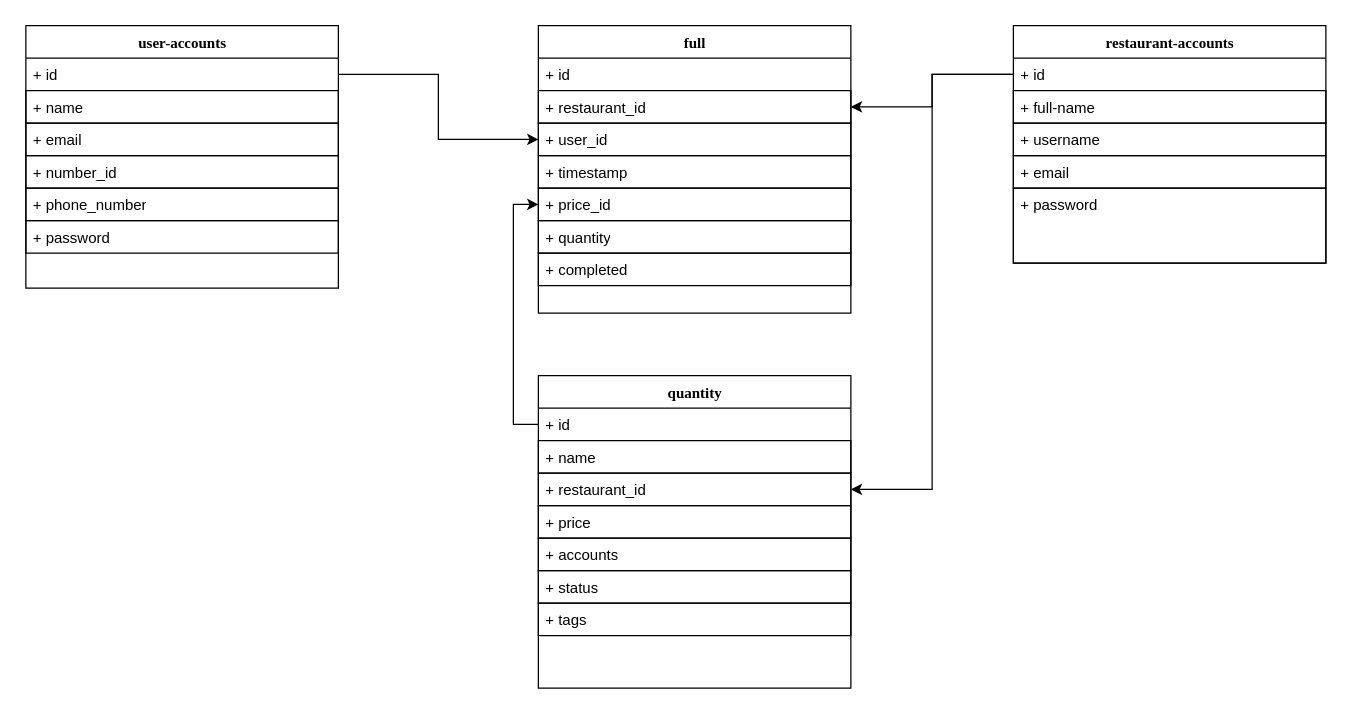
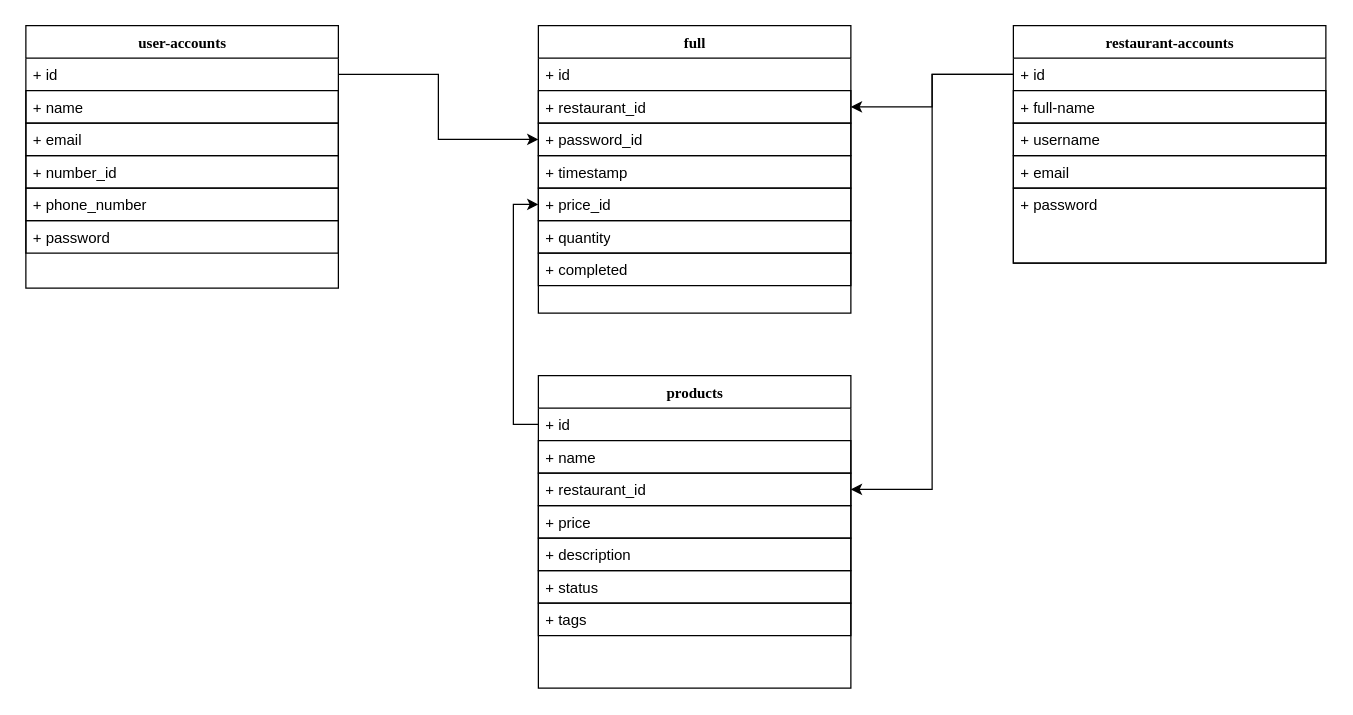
  <mxCell id="0" />
  <mxCell id="1" parent="0" />
  <mxCell id="2" value="user-accounts" style="swimlane;html=1;fontStyle=1;align=center;verticalAlign=top;childLayout=stackLayout;horizontal=1;startSize=26;horizontalStack=0;resizeParent=1;resizeLast=0;collapsible=1;marginBottom=0;swimlaneFillColor=#ffffff;rounded=0;shadow=0;comic=0;labelBackgroundColor=none;strokeWidth=1;fillColor=none;fontFamily=Verdana;fontSize=12" parent="1" vertex="1"><mxGeometry x="20" y="20" width="250" height="210" as="geometry" /></mxCell>
  <mxCell id="3" value="+ id" style="text;html=1;strokeColor=none;fillColor=none;align=left;verticalAlign=top;spacingLeft=4;spacingRight=4;whiteSpace=wrap;overflow=hidden;rotatable=0;points=[[0,0.5],[1,0.5]];portConstraint=eastwest;" parent="2" vertex="1"><mxGeometry y="26" width="250" height="26" as="geometry" /></mxCell>
  <mxCell id="4" value="+ name" style="text;html=1;strokeColor=#000000;fillColor=none;align=left;verticalAlign=top;spacingLeft=4;spacingRight=4;whiteSpace=wrap;overflow=hidden;rotatable=0;points=[[0,0.5],[1,0.5]];portConstraint=eastwest;" parent="2" vertex="1"><mxGeometry y="52" width="250" height="26" as="geometry" /></mxCell>
  <mxCell id="5" value="+ email" style="text;html=1;strokeColor=#000000;fillColor=none;align=left;verticalAlign=top;spacingLeft=4;spacingRight=4;whiteSpace=wrap;overflow=hidden;rotatable=0;points=[[0,0.5],[1,0.5]];portConstraint=eastwest;perimeterSpacing=0;" parent="2" vertex="1"><mxGeometry y="78" width="250" height="26" as="geometry" /></mxCell>
  <mxCell id="6" value="+ number_id" style="text;html=1;strokeColor=#000000;fillColor=none;align=left;verticalAlign=top;spacingLeft=4;spacingRight=4;whiteSpace=wrap;overflow=hidden;rotatable=0;points=[[0,0.5],[1,0.5]];portConstraint=eastwest;" parent="2" vertex="1"><mxGeometry y="104" width="250" height="26" as="geometry" /></mxCell>
  <mxCell id="7" value="+ phone_number" style="text;html=1;strokeColor=#000000;fillColor=none;align=left;verticalAlign=top;spacingLeft=4;spacingRight=4;whiteSpace=wrap;overflow=hidden;rotatable=0;points=[[0,0.5],[1,0.5]];portConstraint=eastwest;" parent="2" vertex="1"><mxGeometry y="130" width="250" height="26" as="geometry" /></mxCell>
  <mxCell id="8" value="+ password" style="text;html=1;strokeColor=#000000;fillColor=none;align=left;verticalAlign=top;spacingLeft=4;spacingRight=4;whiteSpace=wrap;overflow=hidden;rotatable=0;points=[[0,0.5],[1,0.5]];portConstraint=eastwest;" parent="2" vertex="1"><mxGeometry y="156" width="250" height="26" as="geometry" /></mxCell>
  <mxCell id="9" value="restaurant-accounts" style="swimlane;html=1;fontStyle=1;align=center;verticalAlign=top;childLayout=stackLayout;horizontal=1;startSize=26;horizontalStack=0;resizeParent=1;resizeLast=0;collapsible=1;marginBottom=0;swimlaneFillColor=#ffffff;rounded=0;shadow=0;comic=0;labelBackgroundColor=none;strokeWidth=1;fillColor=none;fontFamily=Verdana;fontSize=12" parent="1" vertex="1"><mxGeometry x="810" y="20" width="250" height="190" as="geometry" /></mxCell>
  <mxCell id="10" value="+ id" style="text;html=1;strokeColor=none;fillColor=none;align=left;verticalAlign=top;spacingLeft=4;spacingRight=4;whiteSpace=wrap;overflow=hidden;rotatable=0;points=[[0,0.5],[1,0.5]];portConstraint=eastwest;" parent="9" vertex="1"><mxGeometry y="26" width="250" height="26" as="geometry" /></mxCell>
  <mxCell id="11" value="+ full-name" style="text;html=1;strokeColor=#000000;fillColor=none;align=left;verticalAlign=top;spacingLeft=4;spacingRight=4;whiteSpace=wrap;overflow=hidden;rotatable=0;points=[[0,0.5],[1,0.5]];portConstraint=eastwest;" parent="9" vertex="1"><mxGeometry y="52" width="250" height="26" as="geometry" /></mxCell>
  <mxCell id="12" value="+ username" style="text;html=1;strokeColor=#000000;fillColor=none;align=left;verticalAlign=top;spacingLeft=4;spacingRight=4;whiteSpace=wrap;overflow=hidden;rotatable=0;points=[[0,0.5],[1,0.5]];portConstraint=eastwest;" vertex="1" parent="9"><mxGeometry y="78" width="250" height="26" as="geometry" /></mxCell>
  <mxCell id="13" value="+ email" style="text;html=1;strokeColor=#000000;fillColor=none;align=left;verticalAlign=top;spacingLeft=4;spacingRight=4;whiteSpace=wrap;overflow=hidden;rotatable=0;points=[[0,0.5],[1,0.5]];portConstraint=eastwest;perimeterSpacing=0;" parent="9" vertex="1"><mxGeometry y="104" width="250" height="26" as="geometry" /></mxCell>
  <mxCell id="14" value="+ password" style="text;html=1;strokeColor=#000000;fillColor=none;align=left;verticalAlign=top;spacingLeft=4;spacingRight=4;whiteSpace=wrap;overflow=hidden;rotatable=0;points=[[0,0.5],[1,0.5]];portConstraint=eastwest;" parent="9" vertex="1"><mxGeometry y="130" width="250" height="60" as="geometry" /></mxCell>
- <mxCell id="15" value="quantity" style="swimlane;html=1;fontStyle=1;align=center;verticalAlign=top;childLayout=stackLayout;horizontal=1;startSize=26;horizontalStack=0;resizeParent=1;resizeLast=0;collapsible=1;marginBottom=0;swimlaneFillColor=#ffffff;rounded=0;shadow=0;comic=0;labelBackgroundColor=none;strokeWidth=1;fillColor=none;fontFamily=Verdana;fontSize=12" parent="1" vertex="1"><mxGeometry x="430" y="300" width="250" height="250" as="geometry"><mxRectangle x="450" y="430" width="90" height="26" as="alternateBounds" /></mxGeometry></mxCell>
+ <mxCell id="15" value="products" style="swimlane;html=1;fontStyle=1;align=center;verticalAlign=top;childLayout=stackLayout;horizontal=1;startSize=26;horizontalStack=0;resizeParent=1;resizeLast=0;collapsible=1;marginBottom=0;swimlaneFillColor=#ffffff;rounded=0;shadow=0;comic=0;labelBackgroundColor=none;strokeWidth=1;fillColor=none;fontFamily=Verdana;fontSize=12" parent="1" vertex="1"><mxGeometry x="430" y="300" width="250" height="250" as="geometry"><mxRectangle x="450" y="430" width="90" height="26" as="alternateBounds" /></mxGeometry></mxCell>
  <mxCell id="16" value="+ id" style="text;html=1;strokeColor=none;fillColor=none;align=left;verticalAlign=top;spacingLeft=4;spacingRight=4;whiteSpace=wrap;overflow=hidden;rotatable=0;points=[[0,0.5],[1,0.5]];portConstraint=eastwest;" parent="15" vertex="1"><mxGeometry y="26" width="250" height="26" as="geometry" /></mxCell>
  <mxCell id="17" value="+ name" style="text;html=1;strokeColor=#000000;fillColor=none;align=left;verticalAlign=top;spacingLeft=4;spacingRight=4;whiteSpace=wrap;overflow=hidden;rotatable=0;points=[[0,0.5],[1,0.5]];portConstraint=eastwest;" parent="15" vertex="1"><mxGeometry y="52" width="250" height="26" as="geometry" /></mxCell>
  <mxCell id="18" value="+ restaurant_id" style="text;html=1;strokeColor=#000000;fillColor=none;align=left;verticalAlign=top;spacingLeft=4;spacingRight=4;whiteSpace=wrap;overflow=hidden;rotatable=0;points=[[0,0.5],[1,0.5]];portConstraint=eastwest;perimeterSpacing=0;" parent="15" vertex="1"><mxGeometry y="78" width="250" height="26" as="geometry" /></mxCell>
  <mxCell id="19" value="+ price" style="text;html=1;strokeColor=#000000;fillColor=none;align=left;verticalAlign=top;spacingLeft=4;spacingRight=4;whiteSpace=wrap;overflow=hidden;rotatable=0;points=[[0,0.5],[1,0.5]];portConstraint=eastwest;" parent="15" vertex="1"><mxGeometry y="104" width="250" height="26" as="geometry" /></mxCell>
- <mxCell id="20" value="+ accounts" style="text;html=1;strokeColor=#000000;fillColor=none;align=left;verticalAlign=top;spacingLeft=4;spacingRight=4;whiteSpace=wrap;overflow=hidden;rotatable=0;points=[[0,0.5],[1,0.5]];portConstraint=eastwest;" parent="15" vertex="1"><mxGeometry y="130" width="250" height="26" as="geometry" /></mxCell>
+ <mxCell id="20" value="+ description" style="text;html=1;strokeColor=#000000;fillColor=none;align=left;verticalAlign=top;spacingLeft=4;spacingRight=4;whiteSpace=wrap;overflow=hidden;rotatable=0;points=[[0,0.5],[1,0.5]];portConstraint=eastwest;" parent="15" vertex="1"><mxGeometry y="130" width="250" height="26" as="geometry" /></mxCell>
  <mxCell id="21" value="+ status" style="text;html=1;strokeColor=#000000;fillColor=none;align=left;verticalAlign=top;spacingLeft=4;spacingRight=4;whiteSpace=wrap;overflow=hidden;rotatable=0;points=[[0,0.5],[1,0.5]];portConstraint=eastwest;" vertex="1" parent="15"><mxGeometry y="156" width="250" height="26" as="geometry" /></mxCell>
  <mxCell id="22" value="+ tags" style="text;html=1;strokeColor=#000000;fillColor=none;align=left;verticalAlign=top;spacingLeft=4;spacingRight=4;whiteSpace=wrap;overflow=hidden;rotatable=0;points=[[0,0.5],[1,0.5]];portConstraint=eastwest;" parent="15" vertex="1"><mxGeometry y="182" width="250" height="26" as="geometry" /></mxCell>
  <mxCell id="23" style="edgeStyle=orthogonalEdgeStyle;rounded=0;orthogonalLoop=1;jettySize=auto;html=1;entryX=1;entryY=0.5;entryDx=0;entryDy=0;" parent="1" source="10" target="18" edge="1"><mxGeometry relative="1" as="geometry" /></mxCell>
  <mxCell id="24" value="full" style="swimlane;html=1;fontStyle=1;align=center;verticalAlign=top;childLayout=stackLayout;horizontal=1;startSize=26;horizontalStack=0;resizeParent=1;resizeLast=0;collapsible=1;marginBottom=0;swimlaneFillColor=#ffffff;rounded=0;shadow=0;comic=0;labelBackgroundColor=none;strokeWidth=1;fillColor=none;fontFamily=Verdana;fontSize=12" parent="1" vertex="1"><mxGeometry x="430" y="20" width="250" height="230" as="geometry" /></mxCell>
  <mxCell id="25" value="+ id" style="text;html=1;strokeColor=none;fillColor=none;align=left;verticalAlign=top;spacingLeft=4;spacingRight=4;whiteSpace=wrap;overflow=hidden;rotatable=0;points=[[0,0.5],[1,0.5]];portConstraint=eastwest;" parent="24" vertex="1"><mxGeometry y="26" width="250" height="26" as="geometry" /></mxCell>
  <mxCell id="26" value="+ restaurant_id" style="text;html=1;strokeColor=#000000;fillColor=none;align=left;verticalAlign=top;spacingLeft=4;spacingRight=4;whiteSpace=wrap;overflow=hidden;rotatable=0;points=[[0,0.5],[1,0.5]];portConstraint=eastwest;perimeterSpacing=0;" parent="24" vertex="1"><mxGeometry y="52" width="250" height="26" as="geometry" /></mxCell>
- <mxCell id="27" value="+ user_id" style="text;html=1;strokeColor=#000000;fillColor=none;align=left;verticalAlign=top;spacingLeft=4;spacingRight=4;whiteSpace=wrap;overflow=hidden;rotatable=0;points=[[0,0.5],[1,0.5]];portConstraint=eastwest;" parent="24" vertex="1"><mxGeometry y="78" width="250" height="26" as="geometry" /></mxCell>
+ <mxCell id="27" value="+ password_id" style="text;html=1;strokeColor=#000000;fillColor=none;align=left;verticalAlign=top;spacingLeft=4;spacingRight=4;whiteSpace=wrap;overflow=hidden;rotatable=0;points=[[0,0.5],[1,0.5]];portConstraint=eastwest;" parent="24" vertex="1"><mxGeometry y="78" width="250" height="26" as="geometry" /></mxCell>
  <mxCell id="28" value="+ timestamp" style="text;html=1;strokeColor=#000000;fillColor=none;align=left;verticalAlign=top;spacingLeft=4;spacingRight=4;whiteSpace=wrap;overflow=hidden;rotatable=0;points=[[0,0.5],[1,0.5]];portConstraint=eastwest;" parent="24" vertex="1"><mxGeometry y="104" width="250" height="26" as="geometry" /></mxCell>
  <mxCell id="29" value="+ price_id" style="text;html=1;strokeColor=#000000;fillColor=none;align=left;verticalAlign=top;spacingLeft=4;spacingRight=4;whiteSpace=wrap;overflow=hidden;rotatable=0;points=[[0,0.5],[1,0.5]];portConstraint=eastwest;" parent="24" vertex="1"><mxGeometry y="130" width="250" height="26" as="geometry" /></mxCell>
  <mxCell id="30" value="+ quantity" style="text;html=1;strokeColor=#000000;fillColor=none;align=left;verticalAlign=top;spacingLeft=4;spacingRight=4;whiteSpace=wrap;overflow=hidden;rotatable=0;points=[[0,0.5],[1,0.5]];portConstraint=eastwest;" parent="24" vertex="1"><mxGeometry y="156" width="250" height="26" as="geometry" /></mxCell>
  <mxCell id="31" value="+ completed" style="text;html=1;strokeColor=#000000;fillColor=none;align=left;verticalAlign=top;spacingLeft=4;spacingRight=4;whiteSpace=wrap;overflow=hidden;rotatable=0;points=[[0,0.5],[1,0.5]];portConstraint=eastwest;" parent="24" vertex="1"><mxGeometry y="182" width="250" height="26" as="geometry" /></mxCell>
  <mxCell id="32" style="edgeStyle=orthogonalEdgeStyle;rounded=0;orthogonalLoop=1;jettySize=auto;html=1;entryX=1;entryY=0.5;entryDx=0;entryDy=0;" parent="1" source="10" target="26" edge="1"><mxGeometry relative="1" as="geometry" /></mxCell>
  <mxCell id="33" style="edgeStyle=orthogonalEdgeStyle;rounded=0;orthogonalLoop=1;jettySize=auto;html=1;entryX=0;entryY=0.5;entryDx=0;entryDy=0;" parent="1" source="3" target="27" edge="1"><mxGeometry relative="1" as="geometry" /></mxCell>
  <mxCell id="34" style="edgeStyle=orthogonalEdgeStyle;rounded=0;orthogonalLoop=1;jettySize=auto;html=1;entryX=0;entryY=0.5;entryDx=0;entryDy=0;" parent="1" source="16" target="29" edge="1"><mxGeometry relative="1" as="geometry" /></mxCell>
